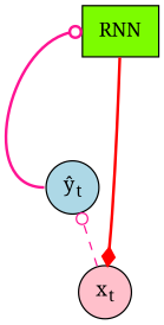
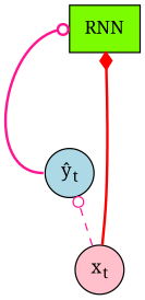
  digraph {
    fontname="Noto Serif"
    rankdir=BT
    node [fontname="Noto Serif" shape=circle style=filled]
    edge [arrowhead=odot color=deeppink fontname="Noto Serif" minlen=2 style=bold]
    n1 [fillcolor=pink label=<x<sub>t</sub>>]
    n2 [fillcolor=lawngreen label=RNN shape=rectangle]
    n3 [fillcolor=lightblue label=<ŷ<sub>t</sub>>]
    subgraph sub_1 {
      rank=same
      n1
    }
    subgraph sub_2 {
      rank=same
      n2
    }
    subgraph sub_3 {
      rank=same
      n3
    }
-   n2 -> n1 [arrowhead=diamond color=red]
+   n1 -> n2 [arrowhead=diamond color=red]
    n1 -> n3 [style=dashed minlen=""]
    n3 -> n2 [headport=w tailport=w]
  }
